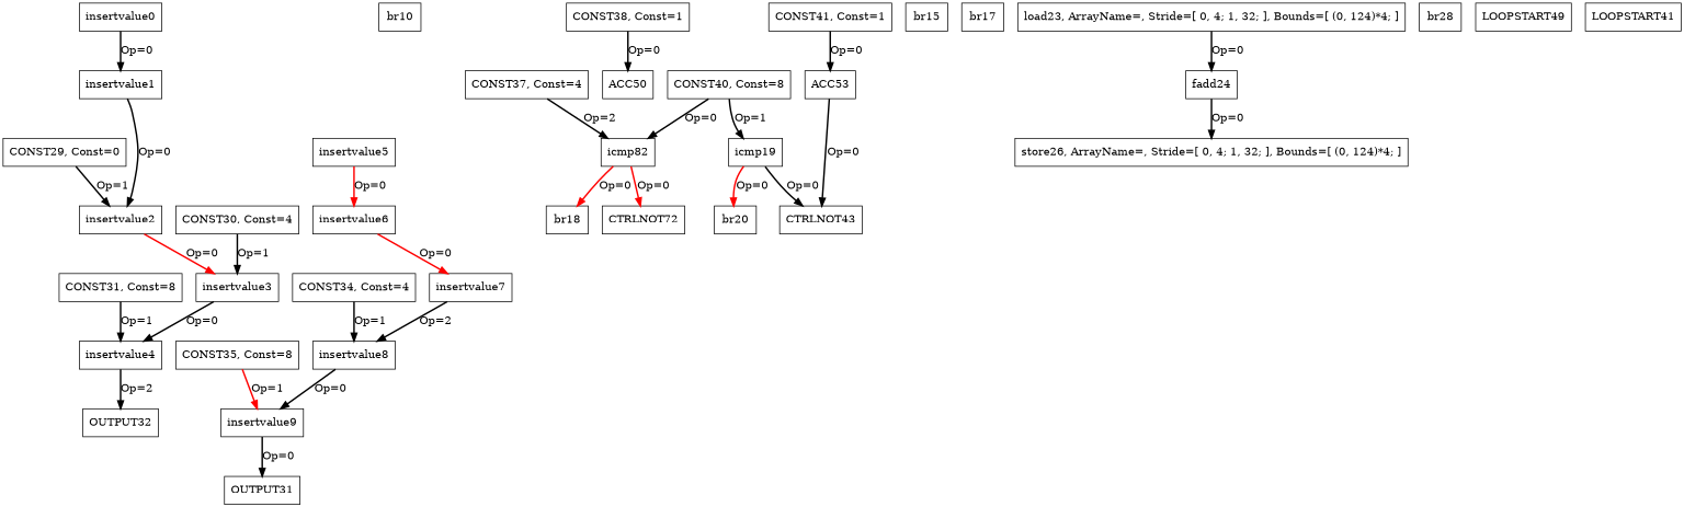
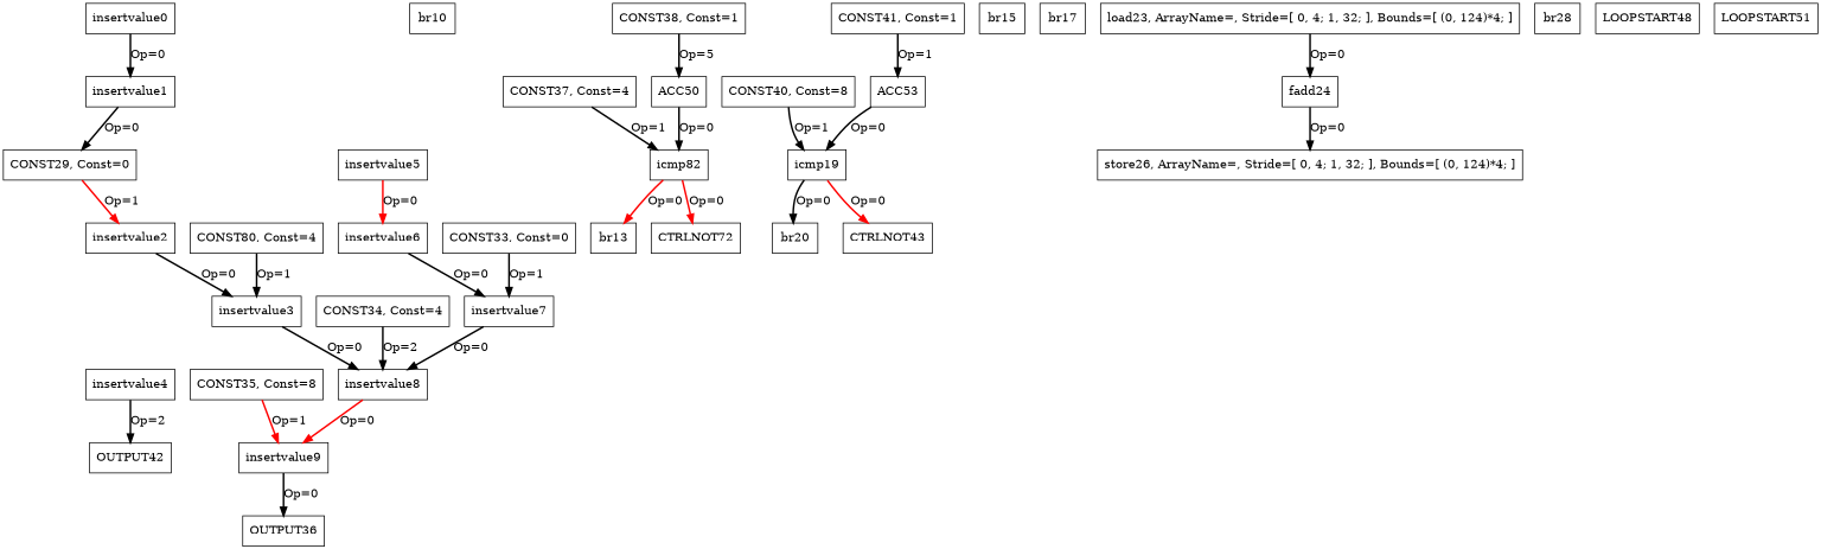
  digraph {
    node [color=black shape=box]
    edge [color=black style=bold]
    n1 [label=insertvalue0]
    n2 [label=insertvalue1]
    n3 [label=insertvalue2]
    n4 [label=insertvalue3]
    n5 [label=insertvalue4]
-   n6 [label=OUTPUT32]
+   n6 [label=OUTPUT42]
    n7 [label=insertvalue5]
    n8 [label=insertvalue6]
    n9 [label=insertvalue7]
    n10 [label=insertvalue8]
    n11 [label=insertvalue9]
-   n12 [label=OUTPUT31]
+   n12 [label=OUTPUT36]
    n13 [label=br10]
    n14 [label=icmp82]
-   n15 [label=br18]
+   n15 [label=br13]
    n16 [label=CTRLNOT72]
    n17 [label=br15]
    n18 [label=br17]
    n19 [label=icmp19]
    n20 [label=br20]
    n21 [label=CTRLNOT43]
    n22 [label="load23, ArrayName=, Stride=[ 0, 4; 1, 32; ], Bounds=[ (0, 124)*4; ]"]
    n23 [label=fadd24]
    n24 [label="store26, ArrayName=, Stride=[ 0, 4; 1, 32; ], Bounds=[ (0, 124)*4; ]"]
    n25 [label=br28]
    n26 [label="CONST29, Const=0"]
-   n27 [label="CONST30, Const=4"]
-   n28 [label="CONST31, Const=8"]
+   n27 [label="CONST80, Const=4"]
+   n29 [label="CONST33, Const=0"]
    n30 [label="CONST34, Const=4"]
    n31 [label="CONST35, Const=8"]
    n32 [label="CONST37, Const=4"]
    n33 [label="CONST38, Const=1"]
    n34 [label=ACC50]
    n35 [label="CONST40, Const=8"]
    n36 [label="CONST41, Const=1"]
    n37 [label=ACC53]
-   n38 [label=LOOPSTART49]
-   n39 [label=LOOPSTART41]
+   n38 [label=LOOPSTART48]
+   n39 [label=LOOPSTART51]
    n1 -> n2 [label="Op=0"]
-   n2 -> n3 [label="Op=0"]
-   n3 -> n4 [color=red label="Op=0"]
-   n4 -> n5 [label="Op=0"]
+   n2 -> n26 [label="Op=0"]
+   n3 -> n4 [label="Op=0"]
+   n4 -> n10 [label="Op=0"]
    n5 -> n6 [label="Op=2"]
    n7 -> n8 [color=red label="Op=0"]
-   n8 -> n9 [color=red label="Op=0"]
-   n9 -> n10 [label="Op=2"]
-   n10 -> n11 [label="Op=0"]
+   n8 -> n9 [label="Op=0"]
+   n9 -> n10 [label="Op=0"]
+   n10 -> n11 [color=red label="Op=0"]
    n11 -> n12 [label="Op=0"]
    n14 -> n15 [color=red label="Op=0"]
    n14 -> n16 [color=red label="Op=0"]
-   n19 -> n20 [color=red label="Op=0"]
-   n19 -> n21 [label="Op=0"]
+   n19 -> n20 [label="Op=0"]
+   n19 -> n21 [color=red label="Op=0"]
    n22 -> n23 [label="Op=0"]
    n23 -> n24 [label="Op=0"]
-   n26 -> n3 [label="Op=1"]
+   n26 -> n3 [color=red label="Op=1"]
    n27 -> n4 [label="Op=1"]
-   n28 -> n5 [label="Op=1"]
-   n30 -> n10 [label="Op=1"]
+   n29 -> n9 [label="Op=1"]
+   n30 -> n10 [label="Op=2"]
    n31 -> n11 [color=red label="Op=1"]
-   n32 -> n14 [label="Op=2"]
-   n33 -> n34 [label="Op=0"]
-   n35 -> n14 [label="Op=0"]
+   n32 -> n14 [label="Op=1"]
+   n33 -> n34 [label="Op=5"]
+   n34 -> n14 [label="Op=0"]
    n35 -> n19 [label="Op=1"]
-   n36 -> n37 [label="Op=0"]
-   n37 -> n21 [label="Op=0"]
+   n36 -> n37 [label="Op=1"]
+   n37 -> n19 [label="Op=0"]
  }
